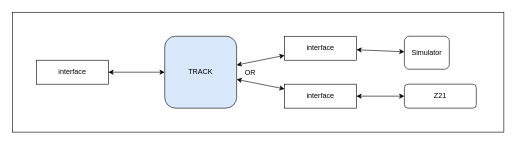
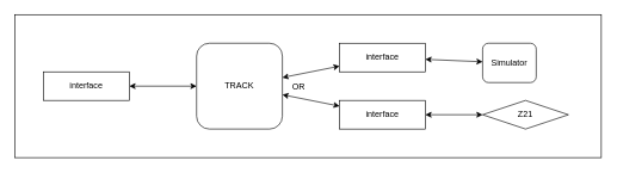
  <mxCell id="0" />
  <mxCell id="1" parent="0" />
  <mxCell id="2" value="" style="rounded=0;whiteSpace=wrap;html=1;" vertex="1" parent="1"><mxGeometry width="820" height="200" as="geometry" x="20" y="20" /></mxCell>
- <mxCell id="3" value="Z21" style="rounded=1;whiteSpace=wrap;html=1;" vertex="1" parent="1"><mxGeometry x="674" y="140" width="120" height="40" as="geometry" /></mxCell>
+ <mxCell id="3" value="Z21" style="rhombus;whiteSpace=wrap;html=1;" vertex="1" parent="1"><mxGeometry x="674" y="140" width="120" height="40" as="geometry" /></mxCell>
  <mxCell id="4" value="Simulator" style="rounded=1;whiteSpace=wrap;html=1;" vertex="1" parent="1"><mxGeometry x="674" y="60" width="75" height="55" as="geometry" /></mxCell>
  <mxCell id="5" value="interface" style="rounded=0;whiteSpace=wrap;html=1;" vertex="1" parent="1"><mxGeometry x="474" y="140" width="120" height="40" as="geometry" /></mxCell>
  <mxCell id="6" value="interface" style="rounded=0;whiteSpace=wrap;html=1;" vertex="1" parent="1"><mxGeometry x="474" y="60" width="120" height="40" as="geometry" /></mxCell>
  <mxCell id="7" value="" style="endArrow=classic;startArrow=classic;html=1;rounded=0;" edge="1" parent="1" source="5" target="3"><mxGeometry width="50" height="50" relative="1" as="geometry"><mxPoint x="624" y="200" as="sourcePoint" /><mxPoint x="674" y="150" as="targetPoint" /></mxGeometry></mxCell>
  <mxCell id="8" value="" style="endArrow=classic;startArrow=classic;html=1;rounded=0;" edge="1" parent="1" source="6" target="4"><mxGeometry width="50" height="50" relative="1" as="geometry"><mxPoint x="624" y="200" as="sourcePoint" /><mxPoint x="664" y="150" as="targetPoint" /></mxGeometry></mxCell>
- <mxCell id="9" value="TRACK" style="rounded=1;whiteSpace=wrap;html=1;fillColor=#dae8fc;" vertex="1" parent="1"><mxGeometry x="274" y="60" width="120" height="120" as="geometry" /></mxCell>
+ <mxCell id="9" value="TRACK" style="rounded=1;whiteSpace=wrap;html=1;" vertex="1" parent="1"><mxGeometry x="274" y="60" width="120" height="120" as="geometry" /></mxCell>
  <mxCell id="10" value="" style="endArrow=classic;startArrow=classic;html=1;rounded=0;" edge="1" parent="1" source="9" target="5"><mxGeometry width="50" height="50" relative="1" as="geometry"><mxPoint x="424" y="300" as="sourcePoint" /><mxPoint x="474" y="250" as="targetPoint" /></mxGeometry></mxCell>
  <mxCell id="11" value="" style="endArrow=classic;startArrow=classic;html=1;rounded=0;" edge="1" parent="1" source="9" target="6"><mxGeometry width="50" height="50" relative="1" as="geometry"><mxPoint x="424" y="300" as="sourcePoint" /><mxPoint x="474" y="250" as="targetPoint" /></mxGeometry></mxCell>
  <mxCell id="12" value="OR" style="text;html=1;align=center;verticalAlign=middle;whiteSpace=wrap;rounded=0;" vertex="1" parent="1"><mxGeometry x="387" y="106" width="60" height="30" as="geometry" /></mxCell>
  <mxCell id="13" value="interface" style="rounded=0;whiteSpace=wrap;html=1;" vertex="1" parent="1"><mxGeometry x="60" y="100" width="120" height="40" as="geometry" /></mxCell>
  <mxCell id="14" value="" style="endArrow=classic;startArrow=classic;html=1;rounded=0;" edge="1" parent="1" source="13" target="9"><mxGeometry width="50" height="50" relative="1" as="geometry"><mxPoint x="424" y="300" as="sourcePoint" /><mxPoint x="474" y="250" as="targetPoint" /></mxGeometry></mxCell>
